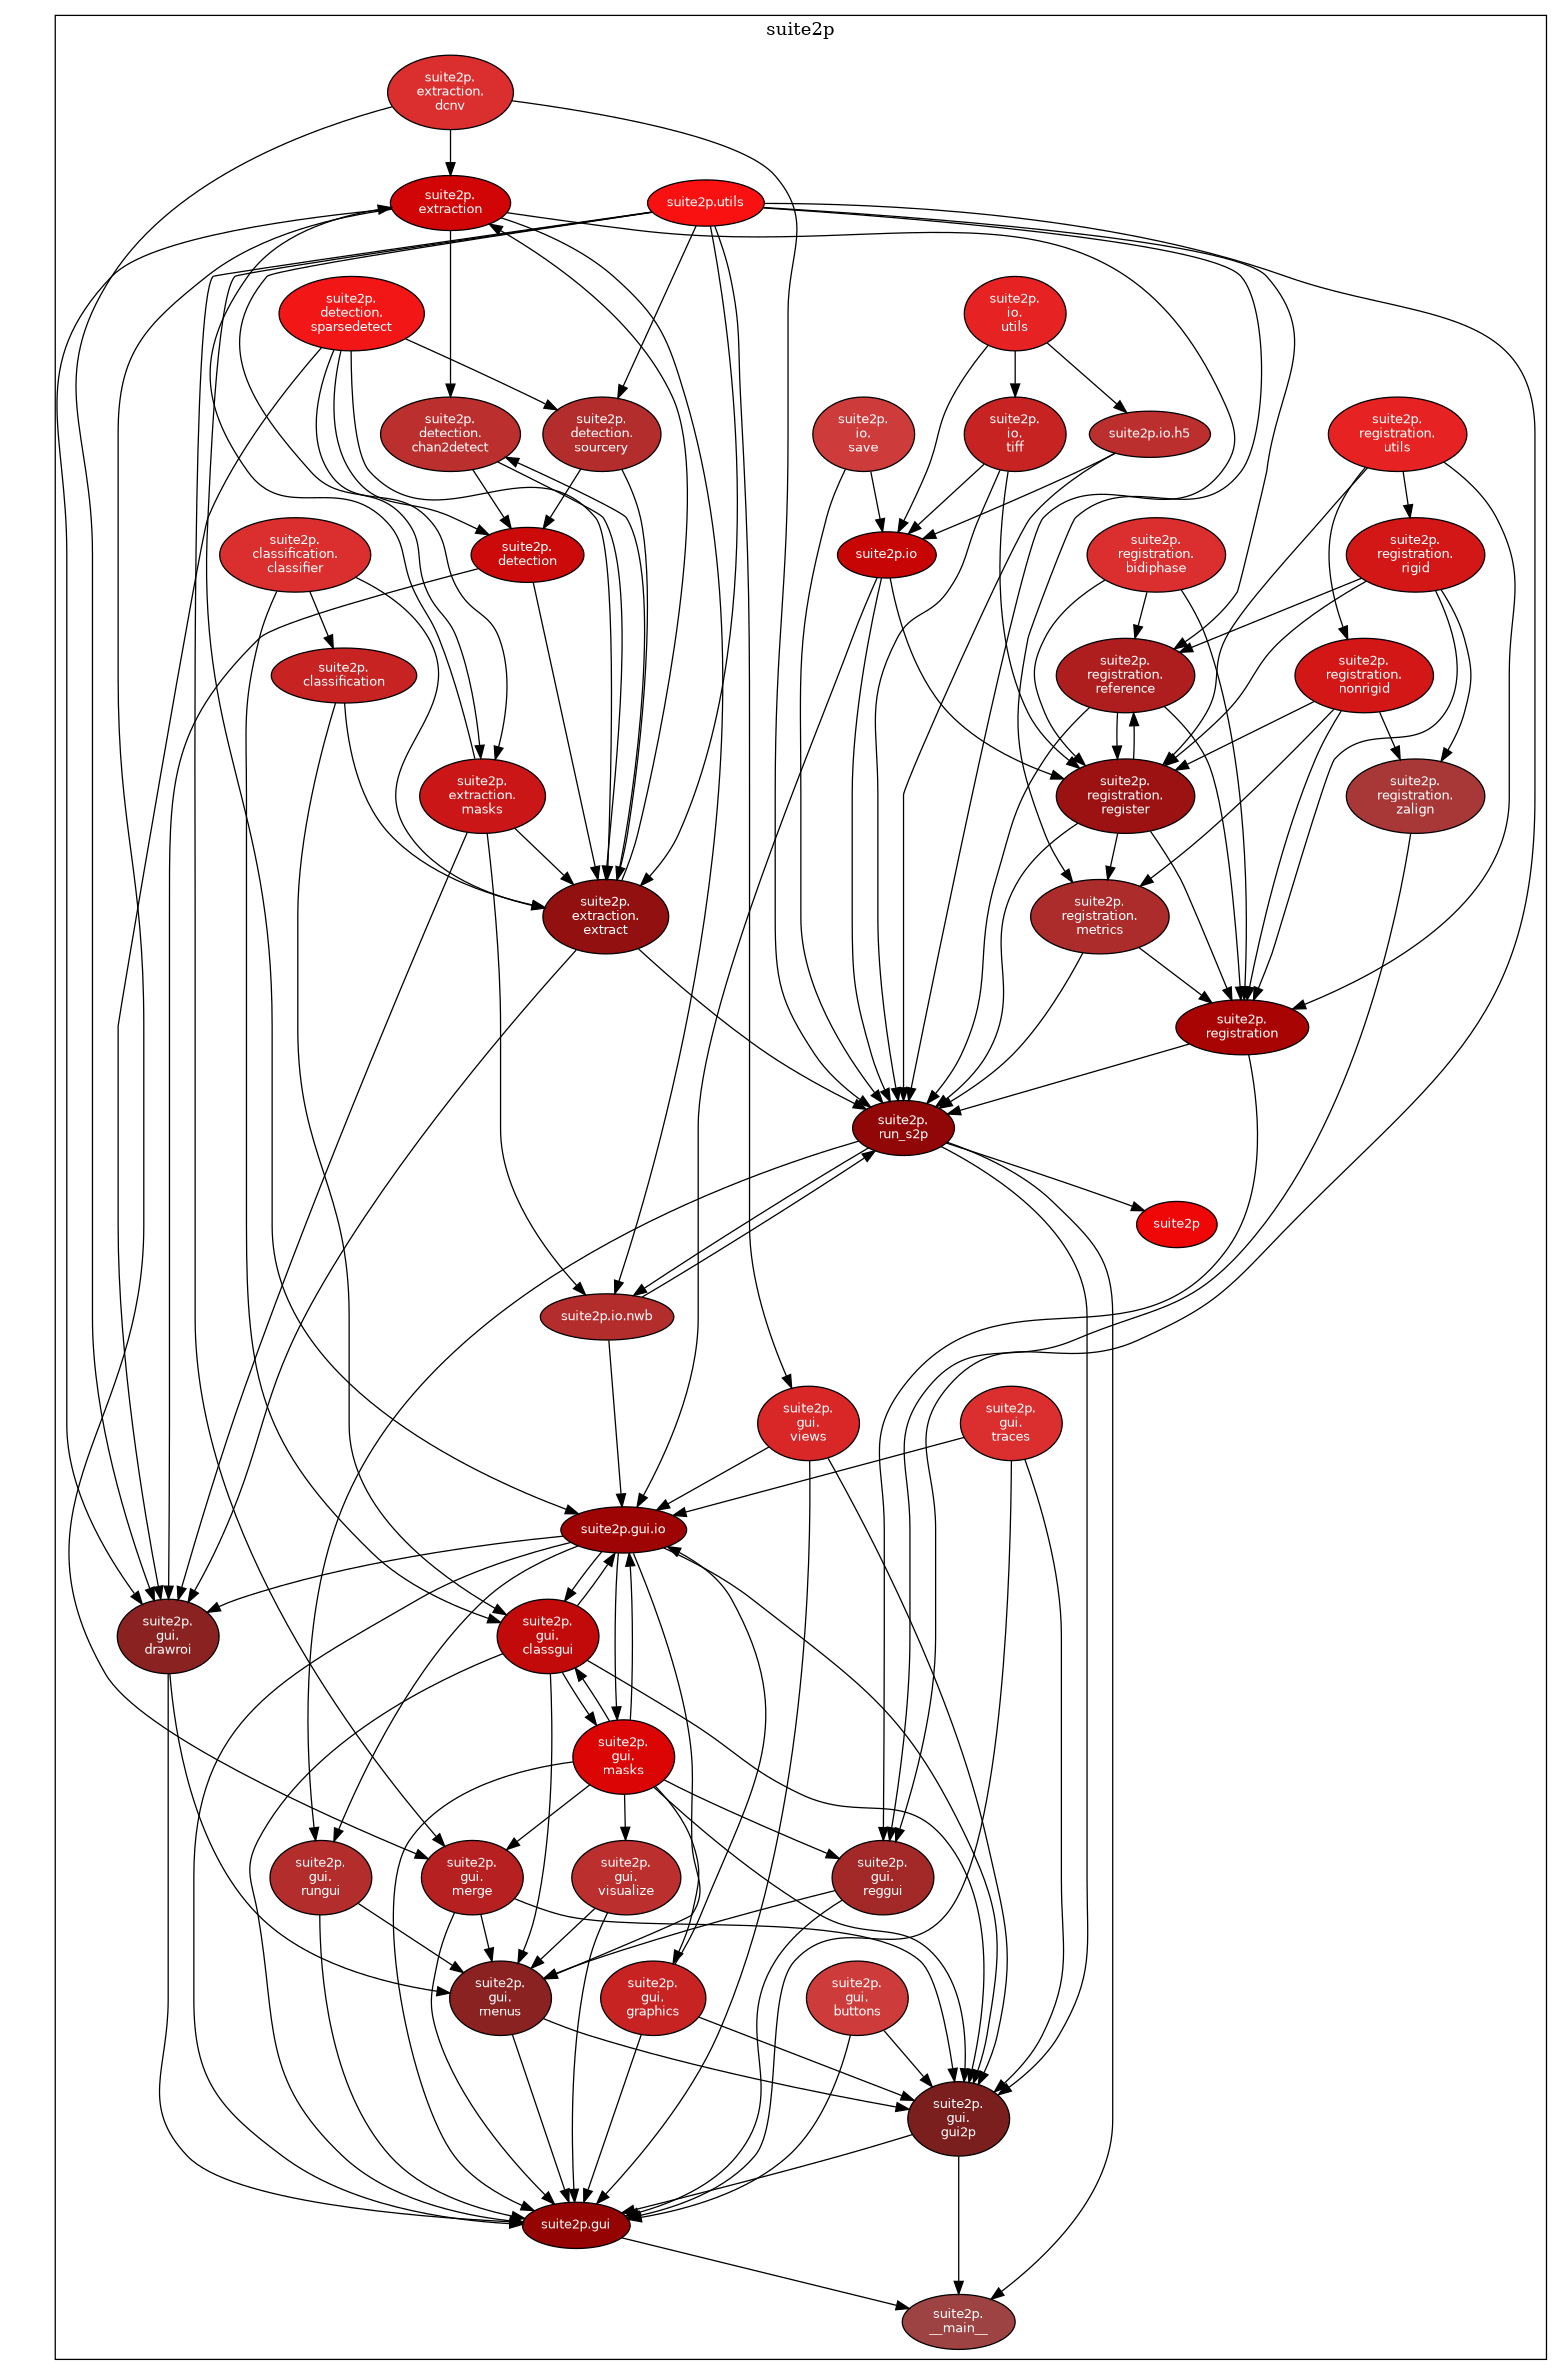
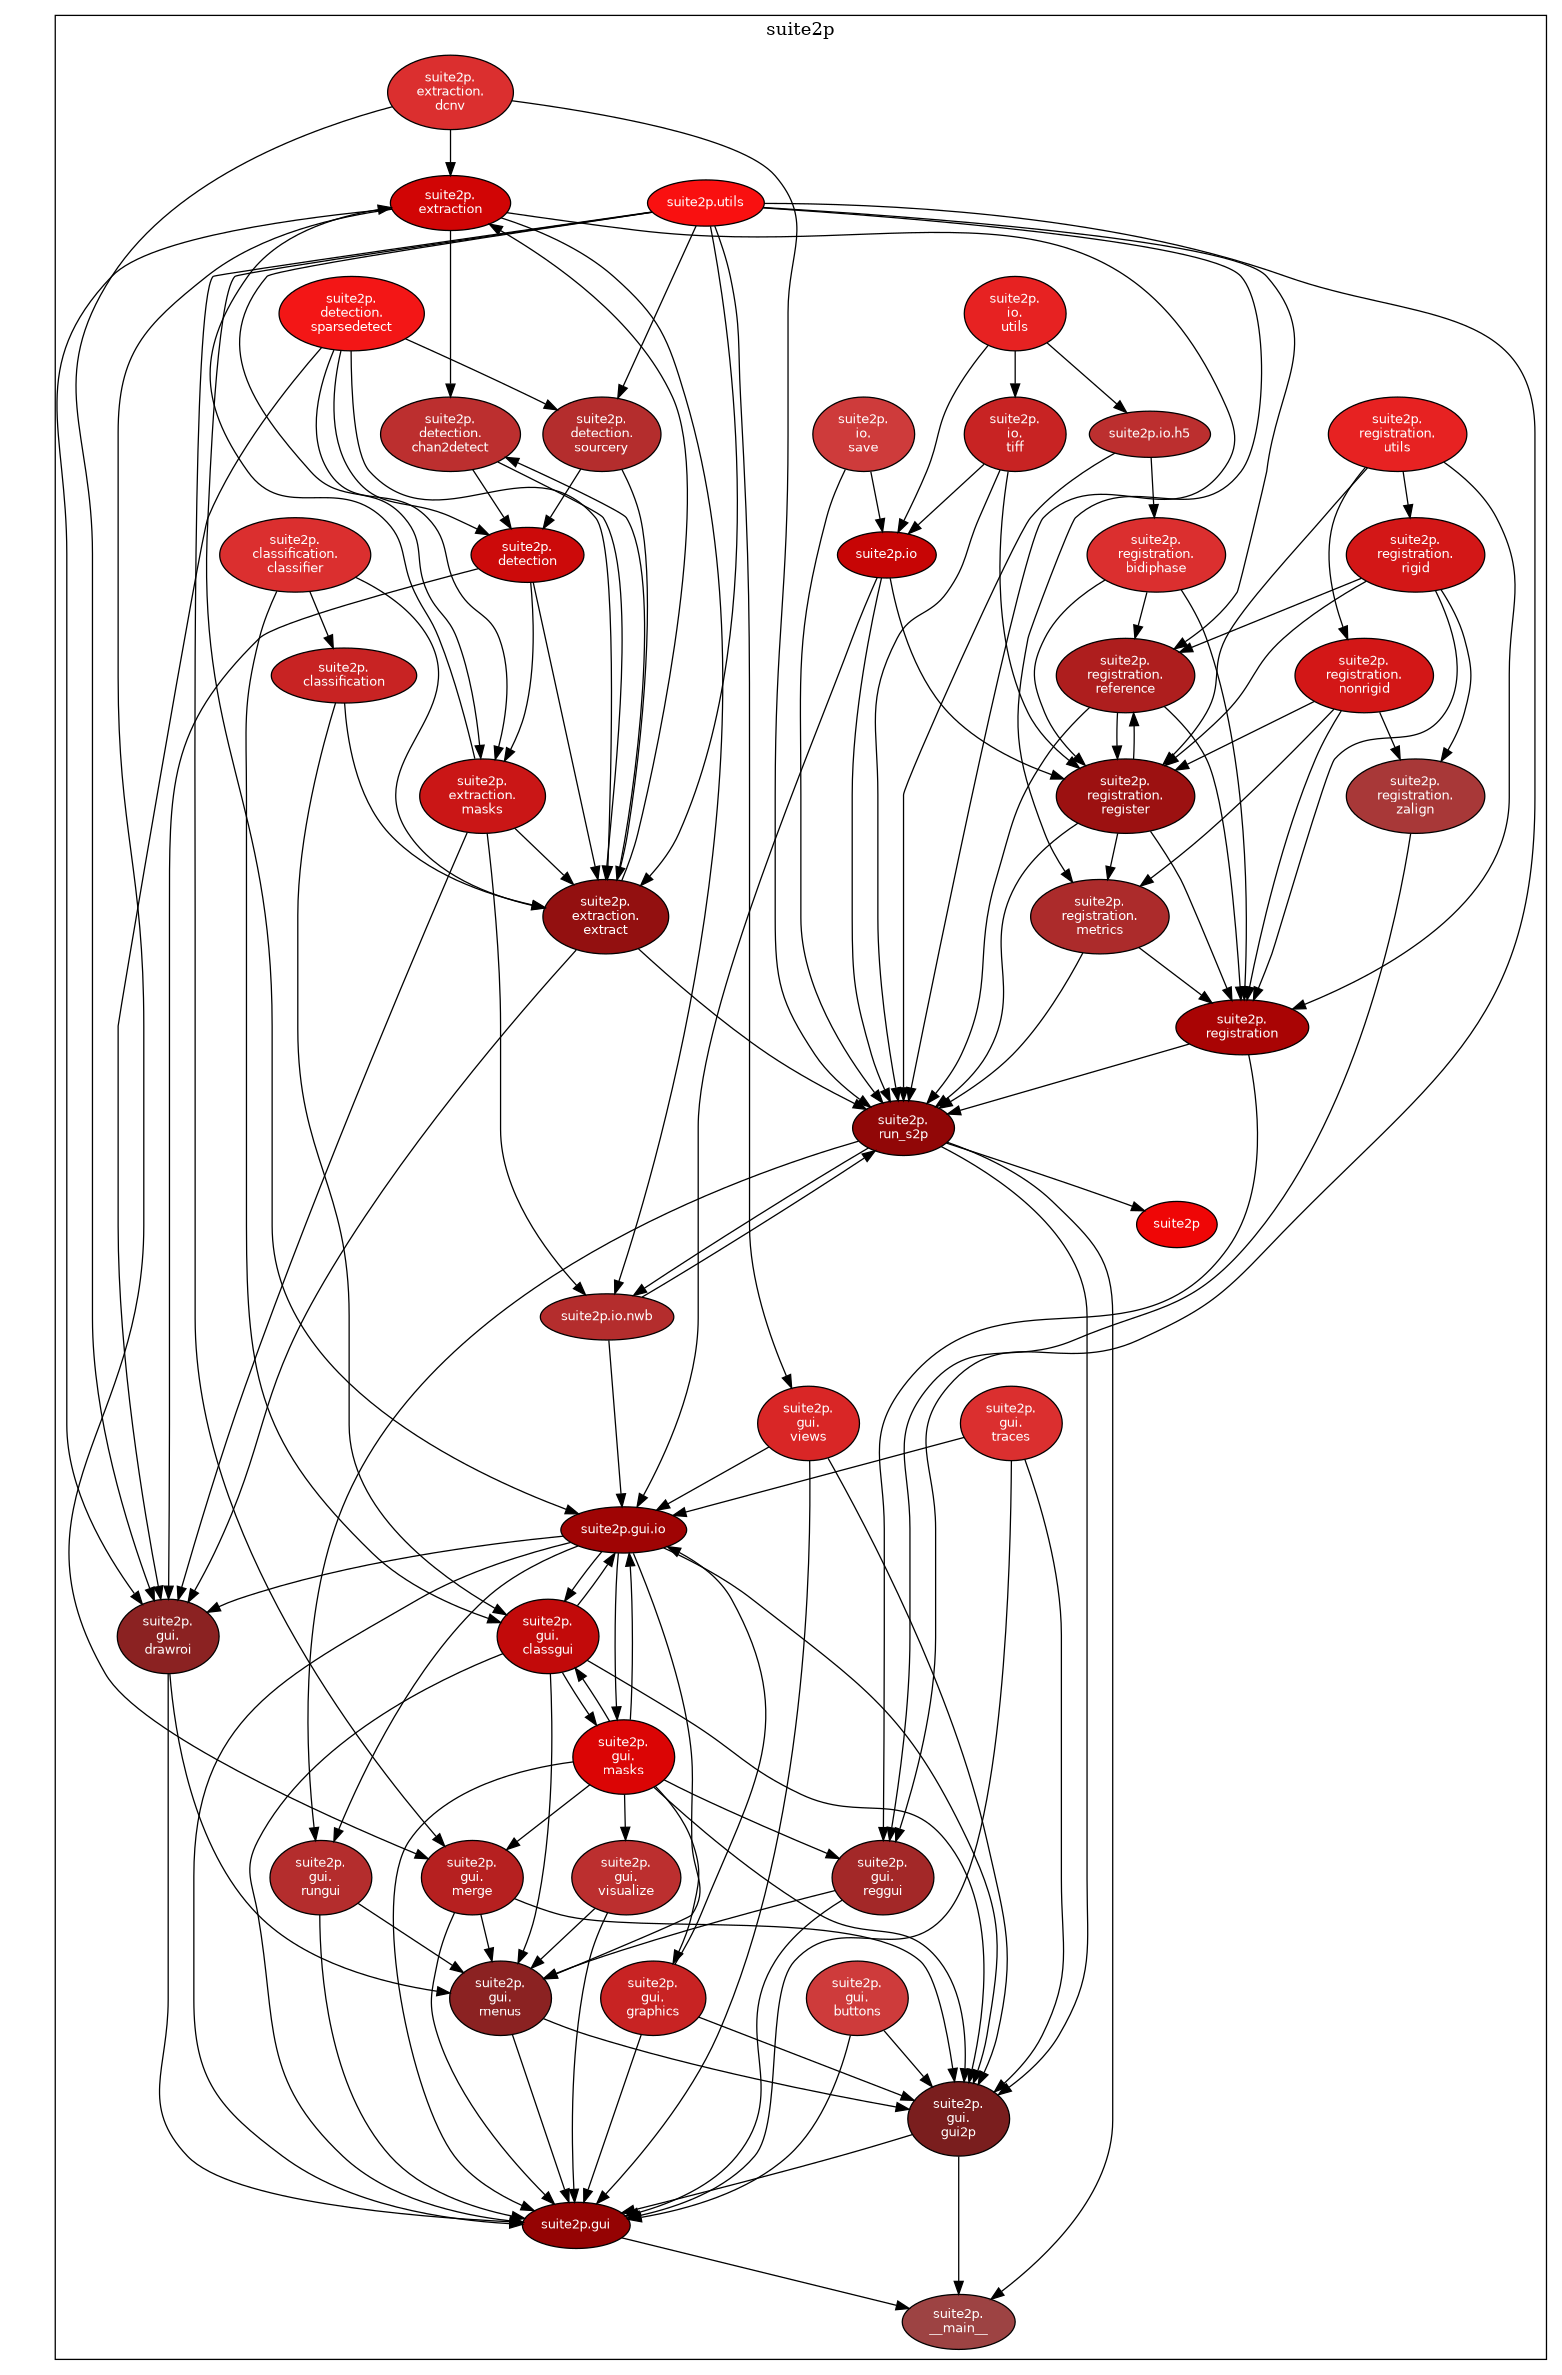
  digraph {
    compound=true
    rankdir=TB
    node [fillcolor="#db2f2f" fontcolor="#ffffff" fontname=Helvetica fontsize=10 style=filled]
    edge [fillcolor="#000000" weight=2]
    suite2p [fillcolor="#ef0606"]
    n2 [fillcolor="#9d4343" label="suite2p\.\n__main__"]
    n3 [fillcolor="#c82323" label="suite2p\.\nclassification"]
    n4 [label="suite2p\.\nclassification\.\nclassifier"]
    n5 [fillcolor="#cc0a0a" label="suite2p\.\ndetection"]
    n6 [fillcolor="#bc2f2f" label="suite2p\.\ndetection\.\nchan2detect"]
    n7 [fillcolor="#b42d2d" label="suite2p\.\ndetection\.\nsourcery"]
    n8 [fillcolor="#f31616" label="suite2p\.\ndetection\.\nsparsedetect"]
    n9 [fillcolor="#d10505" label="suite2p\.\nextraction"]
    n10 [label="suite2p\.\nextraction\.\ndcnv"]
    n11 [fillcolor="#931010" label="suite2p\.\nextraction\.\nextract"]
    n12 [fillcolor="#ca1616" label="suite2p\.\nextraction\.\nmasks"]
    n13 [fillcolor="#950303" label="suite2p.gui"]
    n14 [fillcolor="#ce3b3b" label="suite2p\.\ngui\.\nbuttons"]
    n15 [fillcolor="#c20a0a" label="suite2p\.\ngui\.\nclassgui"]
    n16 [fillcolor="#8b2222" label="suite2p\.\ngui\.\ndrawroi"]
    n17 [fillcolor="#c82323" label="suite2p\.\ngui\.\ngraphics"]
    n18 [fillcolor="#7a1e1e" label="suite2p\.\ngui\.\ngui2p"]
    n19 [fillcolor="#9f0404" label="suite2p.gui.io"]
    n20 [fillcolor="#db0505" label="suite2p\.\ngui\.\nmasks"]
    n21 [fillcolor="#8b2222" label="suite2p\.\ngui\.\nmenus"]
    n22 [fillcolor="#b62020" label="suite2p\.\ngui\.\nmerge"]
    n23 [fillcolor="#a32828" label="suite2p\.\ngui\.\nreggui"]
    n24 [fillcolor="#b42d2d" label="suite2p\.\ngui\.\nrungui"]
    n25 [label="suite2p\.\ngui\.\ntraces"]
    n26 [fillcolor="#d92626" label="suite2p\.\ngui\.\nviews"]
    n27 [fillcolor="#bc2f2f" label="suite2p\.\ngui\.\nvisualize"]
    n28 [fillcolor="#c70505" label="suite2p.io"]
    n29 [fillcolor="#bc2f2f" label="suite2p.io.h5"]
    n30 [fillcolor="#b42d2d" label="suite2p.io.nwb"]
    n31 [fillcolor="#ce3b3b" label="suite2p\.\nio\.\nsave"]
    n32 [fillcolor="#c82323" label="suite2p\.\nio\.\ntiff"]
    n33 [fillcolor="#e72222" label="suite2p\.\nio\.\nutils"]
    n34 [fillcolor="#a90404" label="suite2p\.\nregistration"]
    n35 [label="suite2p\.\nregistration\.\nbidiphase"]
    n36 [fillcolor="#ac2b2b" label="suite2p\.\nregistration\.\nmetrics"]
    n37 [fillcolor="#d31717" label="suite2p\.\nregistration\.\nnonrigid"]
    n38 [fillcolor="#ae1e1e" label="suite2p\.\nregistration\.\nreference"]
    n39 [fillcolor="#9c1111" label="suite2p\.\nregistration\.\nregister"]
    n40 [fillcolor="#d31717" label="suite2p\.\nregistration\.\nrigid"]
    n41 [fillcolor="#e72222" label="suite2p\.\nregistration\.\nutils"]
    n42 [fillcolor="#a83838" label="suite2p\.\nregistration\.\nzalign"]
    n43 [fillcolor="#910707" label="suite2p\.\nrun_s2p"]
    n44 [fillcolor="#f91010" label="suite2p.utils"]
    subgraph cluster_1 {
      label=suite2p
      suite2p
      n2
      n3
      n4
      n5
      n6
      n7
      n8
      n9
      n10
      n11
      n12
      n13
      n14
      n15
      n16
      n17
      n18
      n19
      n20
      n21
      n22
      n23
      n24
      n25
      n26
      n27
      n28
      n29
      n30
      n31
      n32
      n33
      n34
      n35
      n36
      n37
      n38
      n39
      n40
      n41
      n42
      n43
      n44
    }
    n3 -> n11 [minlen=2 weight=""]
    n3 -> n15 [minlen=2 weight=""]
    n4 -> n3
    n4 -> n11 [minlen=2 weight=""]
    n4 -> n15 [minlen=2 weight=""]
    n5 -> n11 [minlen=2 weight=""]
+   n5 -> n12 [minlen=2 weight=""]
    n5 -> n16 [minlen=2 weight=""]
    n6 -> n5
    n6 -> n11 [minlen=2 weight=""]
    n7 -> n5
    n7 -> n11 [minlen=2 weight=""]
    n8 -> n5
    n8 -> n7
    n8 -> n11 [minlen=2 weight=""]
    n8 -> n12 [minlen=2 weight=""]
    n8 -> n16 [minlen=2 weight=""]
    n9 -> n6 [minlen=2 weight=""]
    n9 -> n16 [minlen=2 weight=""]
    n9 -> n22 [minlen=2 weight=""]
    n9 -> n30 [minlen=2 weight=""]
    n9 -> n43 [weight=""]
    n10 -> n9
    n10 -> n16 [minlen=2 weight=""]
    n10 -> n43 [minlen=2 weight=""]
    n11 -> n6 [minlen=2 weight=""]
    n11 -> n9
    n11 -> n16 [minlen=2 weight=""]
    n11 -> n43 [minlen=2 weight=""]
    n12 -> n9
    n12 -> n11
    n12 -> n16 [minlen=2 weight=""]
    n12 -> n30 [minlen=2 weight=""]
    n13 -> n2 [weight=""]
    n14 -> n13
    n14 -> n18
    n15 -> n13
    n15 -> n18
    n15 -> n19
    n15 -> n20
    n15 -> n21
    n16 -> n13
    n16 -> n21
    n17 -> n13
    n17 -> n18
    n17 -> n19
    n18 -> n2 [minlen=2 weight=""]
    n18 -> n13
    n19 -> n13
    n19 -> n15
    n19 -> n16
    n19 -> n18
    n19 -> n20
    n19 -> n21
    n19 -> n24
    n20 -> n13
    n20 -> n15
    n20 -> n17
    n20 -> n18
    n20 -> n19
    n20 -> n22
    n20 -> n23
    n20 -> n27
    n21 -> n13
    n21 -> n18
    n22 -> n13
    n22 -> n18
    n22 -> n21
    n23 -> n13
    n23 -> n21
    n24 -> n13
    n24 -> n21
    n25 -> n13
    n25 -> n18
    n25 -> n19
    n26 -> n13
    n26 -> n18
    n26 -> n19
    n27 -> n13
    n27 -> n21
    n28 -> n19 [minlen=2 weight=""]
    n28 -> n39 [minlen=2 weight=""]
    n28 -> n43 [weight=""]
-   n29 -> n28
+   n29 -> n35
    n29 -> n43 [minlen=2 weight=""]
    n30 -> n19 [minlen=2 weight=""]
    n30 -> n43 [minlen=2 weight=""]
    n31 -> n28
    n31 -> n43 [minlen=2 weight=""]
    n32 -> n28
    n32 -> n39 [minlen=2 weight=""]
    n32 -> n43 [minlen=2 weight=""]
    n33 -> n28
    n33 -> n29
    n33 -> n32
    n34 -> n23 [minlen=2 weight=""]
    n34 -> n43 [weight=""]
    n35 -> n34
    n35 -> n38
    n35 -> n39
    n36 -> n34
    n36 -> n43 [minlen=2 weight=""]
    n37 -> n34
    n37 -> n36
    n37 -> n39
    n37 -> n42
    n38 -> n34
    n38 -> n39
    n38 -> n43 [minlen=2 weight=""]
    n39 -> n34
    n39 -> n36
    n39 -> n38
    n39 -> n43 [minlen=2 weight=""]
    n40 -> n34
    n40 -> n38
    n40 -> n39
    n40 -> n42
    n41 -> n34
    n41 -> n37
    n41 -> n39
    n41 -> n40
    n42 -> n23 [minlen=2 weight=""]
    n43 -> suite2p [weight=""]
    n43 -> n2 [weight=""]
    n43 -> n18 [minlen=2 weight=""]
    n43 -> n24 [minlen=2 weight=""]
    n43 -> n30 [minlen=2 weight=""]
    n44 -> n7 [minlen=2 weight=""]
    n44 -> n11 [minlen=2 weight=""]
    n44 -> n12 [minlen=2 weight=""]
    n44 -> n19 [minlen=2 weight=""]
    n44 -> n22 [minlen=2 weight=""]
    n44 -> n23 [minlen=2 weight=""]
    n44 -> n26 [minlen=2 weight=""]
    n44 -> n36 [minlen=2 weight=""]
    n44 -> n38 [minlen=2 weight=""]
  }
